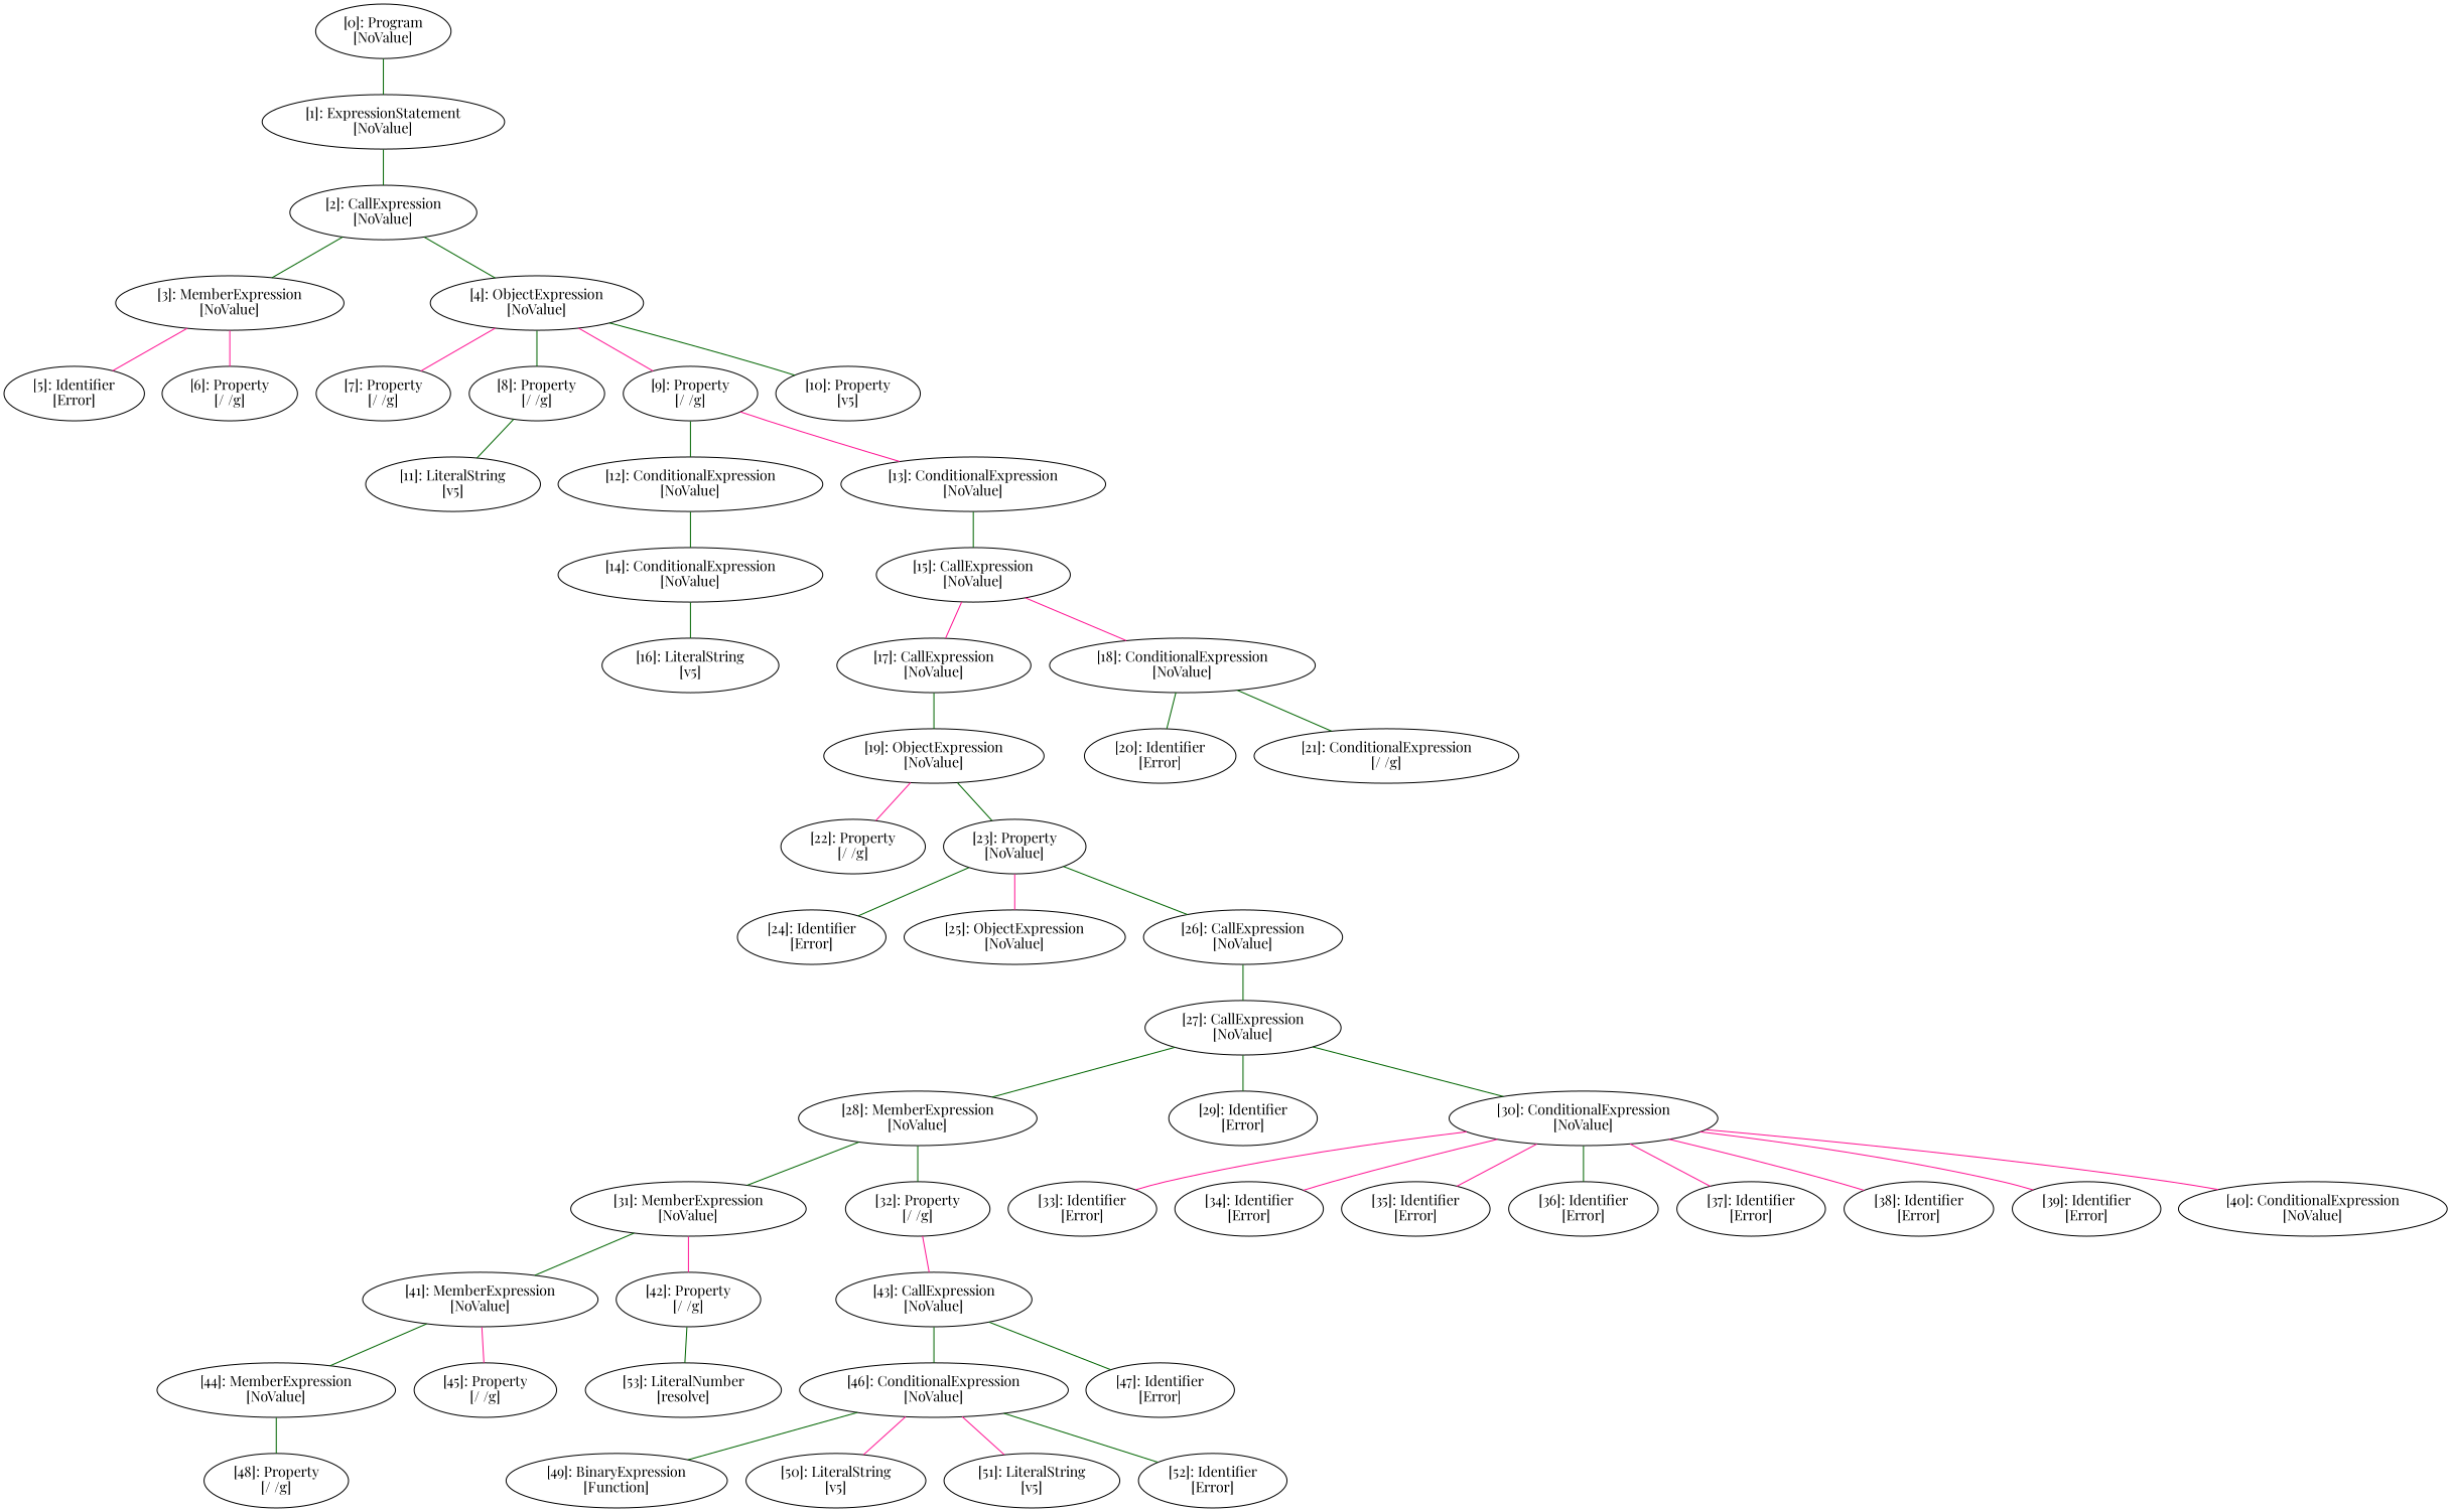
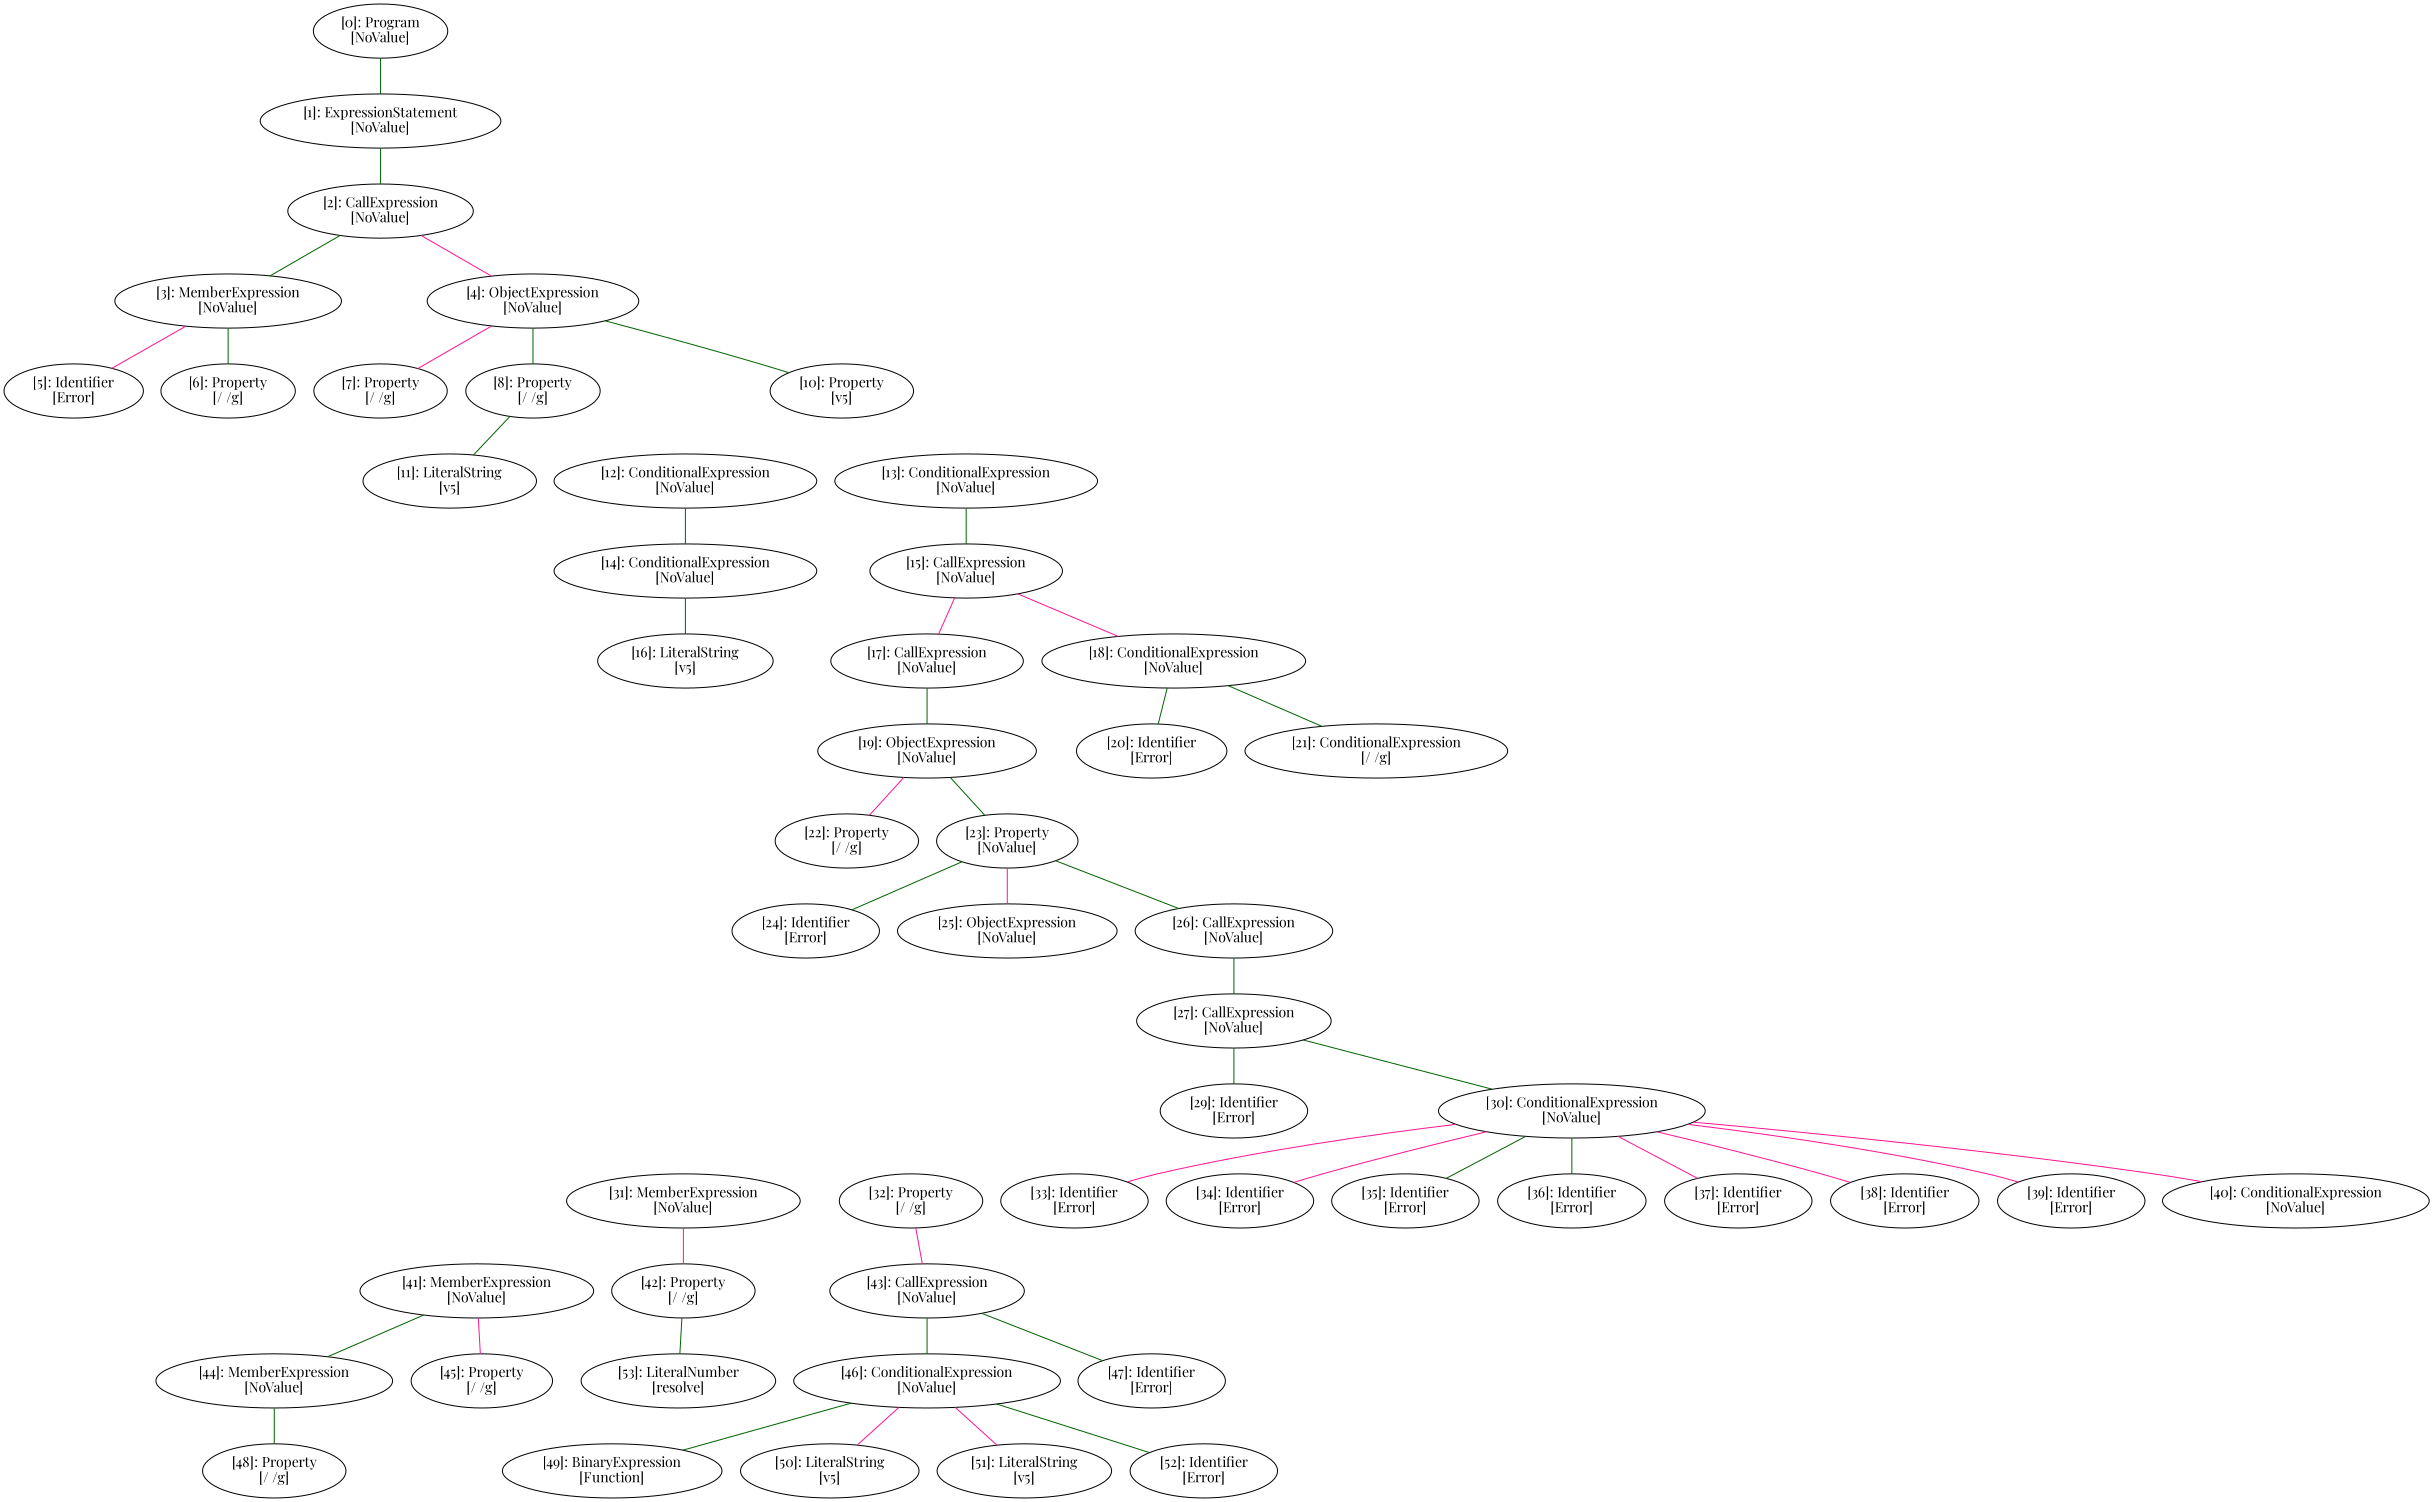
  graph {
    fontname="Playfair Display"
    node [fontname="Playfair Display"]
    edge [color=darkgreen fontname="Playfair Display"]
    n1 [label="[0]: Program\n[NoValue]"]
    n2 [label="[1]: ExpressionStatement\n[NoValue]"]
    n3 [label="[2]: CallExpression\n[NoValue]"]
    n4 [label="[3]: MemberExpression\n[NoValue]"]
    n5 [label="[4]: ObjectExpression\n[NoValue]"]
    n6 [label="[5]: Identifier\n[Error]"]
    n7 [label="[6]: Property\n[/ /g]"]
    n8 [label="[7]: Property\n[/ /g]"]
    n9 [label="[8]: Property\n[/ /g]"]
-   n10 [label="[9]: Property\n[/ /g]"]
    n11 [label="[10]: Property\n[v5]"]
    n12 [label="[11]: LiteralString\n[v5]"]
    n13 [label="[12]: ConditionalExpression\n[NoValue]"]
    n14 [label="[13]: ConditionalExpression\n[NoValue]"]
    n15 [label="[14]: ConditionalExpression\n[NoValue]"]
    n16 [label="[15]: CallExpression\n[NoValue]"]
    n17 [label="[16]: LiteralString\n[v5]"]
    n18 [label="[17]: CallExpression\n[NoValue]"]
    n19 [label="[18]: ConditionalExpression\n[NoValue]"]
    n20 [label="[19]: ObjectExpression\n[NoValue]"]
    n21 [label="[20]: Identifier\n[Error]"]
    n22 [label="[21]: ConditionalExpression\n[/ /g]"]
    n23 [label="[22]: Property\n[/ /g]"]
    n24 [label="[23]: Property\n[NoValue]"]
    n25 [label="[24]: Identifier\n[Error]"]
    n26 [label="[25]: ObjectExpression\n[NoValue]"]
    n27 [label="[26]: CallExpression\n[NoValue]"]
    n28 [label="[27]: CallExpression\n[NoValue]"]
-   n29 [label="[28]: MemberExpression\n[NoValue]"]
    n30 [label="[29]: Identifier\n[Error]"]
    n31 [label="[30]: ConditionalExpression\n[NoValue]"]
    n32 [label="[31]: MemberExpression\n[NoValue]"]
    n33 [label="[32]: Property\n[/ /g]"]
    n34 [label="[33]: Identifier\n[Error]"]
    n35 [label="[34]: Identifier\n[Error]"]
    n36 [label="[35]: Identifier\n[Error]"]
    n37 [label="[36]: Identifier\n[Error]"]
    n38 [label="[37]: Identifier\n[Error]"]
    n39 [label="[38]: Identifier\n[Error]"]
    n40 [label="[39]: Identifier\n[Error]"]
    n41 [label="[40]: ConditionalExpression\n[NoValue]"]
    n42 [label="[41]: MemberExpression\n[NoValue]"]
    n43 [label="[42]: Property\n[/ /g]"]
    n44 [label="[43]: CallExpression\n[NoValue]"]
    n45 [label="[44]: MemberExpression\n[NoValue]"]
    n46 [label="[45]: Property\n[/ /g]"]
    n47 [label="[53]: LiteralNumber\n[resolve]"]
    n48 [label="[46]: ConditionalExpression\n[NoValue]"]
    n49 [label="[47]: Identifier\n[Error]"]
    n50 [label="[48]: Property\n[/ /g]"]
    n51 [label="[49]: BinaryExpression\n[Function]"]
    n52 [label="[50]: LiteralString\n[v5]"]
    n53 [label="[51]: LiteralString\n[v5]"]
    n54 [label="[52]: Identifier\n[Error]"]
    n1 -- n2
    n2 -- n3
    n3 -- n4
-   n3 -- n5
+   n3 -- n5 [color=deeppink]
    n4 -- n6 [color=deeppink]
-   n4 -- n7 [color=deeppink]
+   n4 -- n7
    n5 -- n8 [color=deeppink]
    n5 -- n9
-   n5 -- n10 [color=deeppink]
    n5 -- n11
    n9 -- n12
-   n10 -- n13
-   n10 -- n14 [color=deeppink]
    n13 -- n15
    n14 -- n16
    n15 -- n17
    n16 -- n18 [color=deeppink]
    n16 -- n19 [color=deeppink]
    n18 -- n20
    n19 -- n21
    n19 -- n22
    n20 -- n23 [color=deeppink]
    n20 -- n24
    n24 -- n25
    n24 -- n26 [color=deeppink]
    n24 -- n27
    n27 -- n28
-   n28 -- n29
    n28 -- n30
    n28 -- n31
-   n29 -- n32
-   n29 -- n33
    n31 -- n34 [color=deeppink]
    n31 -- n35 [color=deeppink]
-   n31 -- n36 [color=deeppink]
+   n31 -- n36
    n31 -- n37
    n31 -- n38 [color=deeppink]
    n31 -- n39 [color=deeppink]
    n31 -- n40 [color=deeppink]
    n31 -- n41 [color=deeppink]
-   n32 -- n42
    n32 -- n43 [color=deeppink]
    n33 -- n44 [color=deeppink]
    n42 -- n45
    n42 -- n46 [color=deeppink]
    n43 -- n47
    n44 -- n48
    n44 -- n49
    n45 -- n50
    n48 -- n51
    n48 -- n52 [color=deeppink]
    n48 -- n53 [color=deeppink]
    n48 -- n54
  }
